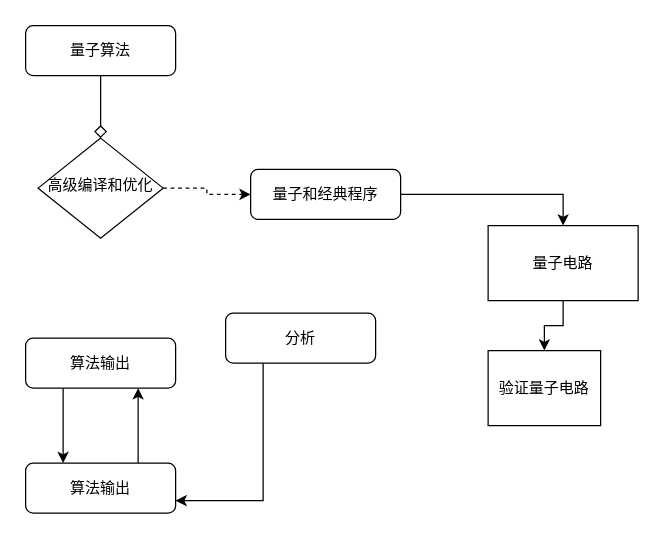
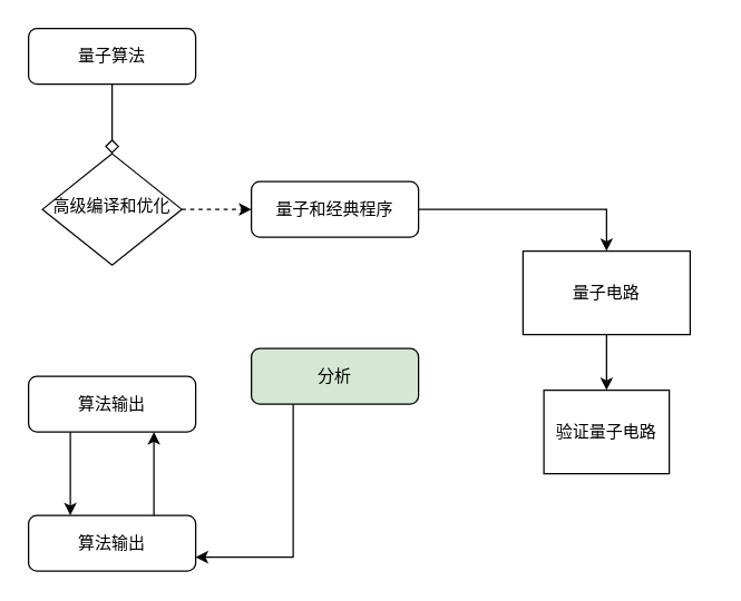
  <mxCell id="0" />
  <mxCell id="1" parent="0" />
  <mxCell id="2" value="" parent="1" edge="1" target="5" source="3" style="rounded=0;html=1;jettySize=auto;orthogonalLoop=1;fontSize=11;endArrow=diamond;endFill=0;endSize=8;strokeWidth=1;shadow=0;labelBackgroundColor=none;edgeStyle=orthogonalEdgeStyle;"><mxGeometry as="geometry" relative="1" /></mxCell>
  <mxCell id="3" value="量子算法" parent="1" style="rounded=1;whiteSpace=wrap;html=1;fontSize=12;glass=0;strokeWidth=1;shadow=0;" vertex="1"><mxGeometry as="geometry" height="40" width="120" y="20" x="20" /></mxCell>
  <mxCell id="4" value="" parent="1" edge="1" target="7" source="5" style="edgeStyle=orthogonalEdgeStyle;rounded=0;orthogonalLoop=1;jettySize=auto;html=1;dashed=1;"><mxGeometry as="geometry" relative="1" /></mxCell>
  <mxCell id="5" value="高级编译和优化" parent="1" style="rhombus;whiteSpace=wrap;html=1;shadow=0;fontFamily=Helvetica;fontSize=12;align=center;strokeWidth=1;spacing=6;spacingTop=-4;" vertex="1"><mxGeometry as="geometry" height="80" width="100" y="110" x="30" /></mxCell>
  <mxCell id="6" value="" parent="1" edge="1" target="15" source="7" style="edgeStyle=orthogonalEdgeStyle;rounded=0;orthogonalLoop=1;jettySize=auto;html=1;"><mxGeometry as="geometry" relative="1" /></mxCell>
- <mxCell id="7" value="量子和经典程序" parent="1" style="rounded=1;whiteSpace=wrap;html=1;fontSize=12;glass=0;strokeWidth=1;shadow=0;" vertex="1"><mxGeometry x="200" y="135" as="geometry" height="40" width="120" /></mxCell>
+ <mxCell id="7" value="量子和经典程序" parent="1" style="rounded=1;whiteSpace=wrap;html=1;fontSize=12;glass=0;strokeWidth=1;shadow=0;" vertex="1"><mxGeometry as="geometry" height="40" width="120" y="130" x="180" /></mxCell>
  <mxCell id="8" parent="1" edge="1" target="13" source="9" style="edgeStyle=orthogonalEdgeStyle;rounded=0;orthogonalLoop=1;jettySize=auto;html=1;exitX=0.75;exitY=0;exitDx=0;exitDy=0;entryX=0.75;entryY=1;entryDx=0;entryDy=0;"><mxGeometry as="geometry" relative="1" /></mxCell>
  <mxCell id="9" value="算法输出" parent="1" style="rounded=1;whiteSpace=wrap;html=1;fontSize=12;glass=0;strokeWidth=1;shadow=0;" vertex="1"><mxGeometry as="geometry" height="40" width="120" y="370" x="20" /></mxCell>
  <mxCell id="10" parent="1" edge="1" target="9" source="11" style="edgeStyle=orthogonalEdgeStyle;rounded=0;orthogonalLoop=1;jettySize=auto;html=1;exitX=0.25;exitY=1;exitDx=0;exitDy=0;entryX=1;entryY=0.75;entryDx=0;entryDy=0;"><mxGeometry as="geometry" relative="1" /></mxCell>
- <mxCell id="11" value="分析" parent="1" style="rounded=1;whiteSpace=wrap;html=1;fontSize=12;glass=0;strokeWidth=1;shadow=0;" vertex="1"><mxGeometry as="geometry" height="40" width="120" y="250" x="180" /></mxCell>
+ <mxCell id="11" value="分析" parent="1" style="rounded=1;whiteSpace=wrap;html=1;fontSize=12;glass=0;strokeWidth=1;shadow=0;fillColor=#d5e8d4;" vertex="1"><mxGeometry as="geometry" height="40" width="120" y="250" x="180" /></mxCell>
  <mxCell id="12" parent="1" edge="1" target="9" source="13" style="edgeStyle=orthogonalEdgeStyle;rounded=0;orthogonalLoop=1;jettySize=auto;html=1;exitX=0.25;exitY=1;exitDx=0;exitDy=0;entryX=0.25;entryY=0;entryDx=0;entryDy=0;"><mxGeometry as="geometry" relative="1" /></mxCell>
  <mxCell id="13" value="算法输出" parent="1" style="rounded=1;whiteSpace=wrap;html=1;fontSize=12;glass=0;strokeWidth=1;shadow=0;" vertex="1"><mxGeometry as="geometry" height="40" width="120" y="270" x="20" /></mxCell>
  <mxCell id="14" value="" parent="1" edge="1" target="16" source="15" style="edgeStyle=orthogonalEdgeStyle;rounded=0;orthogonalLoop=1;jettySize=auto;html=1;"><mxGeometry as="geometry" relative="1" /></mxCell>
- <mxCell id="15" value="量子电路" parent="1" style="rounded=0;whiteSpace=wrap;html=1;" vertex="1"><mxGeometry as="geometry" height="60" width="120" y="180" x="390" /></mxCell>
+ <mxCell id="15" value="量子电路" parent="1" style="rounded=0;whiteSpace=wrap;html=1;" vertex="1"><mxGeometry x="375" y="180" as="geometry" height="60" width="120" /></mxCell>
  <mxCell id="16" value="验证量子电路" parent="1" style="rounded=0;whiteSpace=wrap;html=1;" vertex="1"><mxGeometry x="390" y="280" as="geometry" height="60" width="90" /></mxCell>
